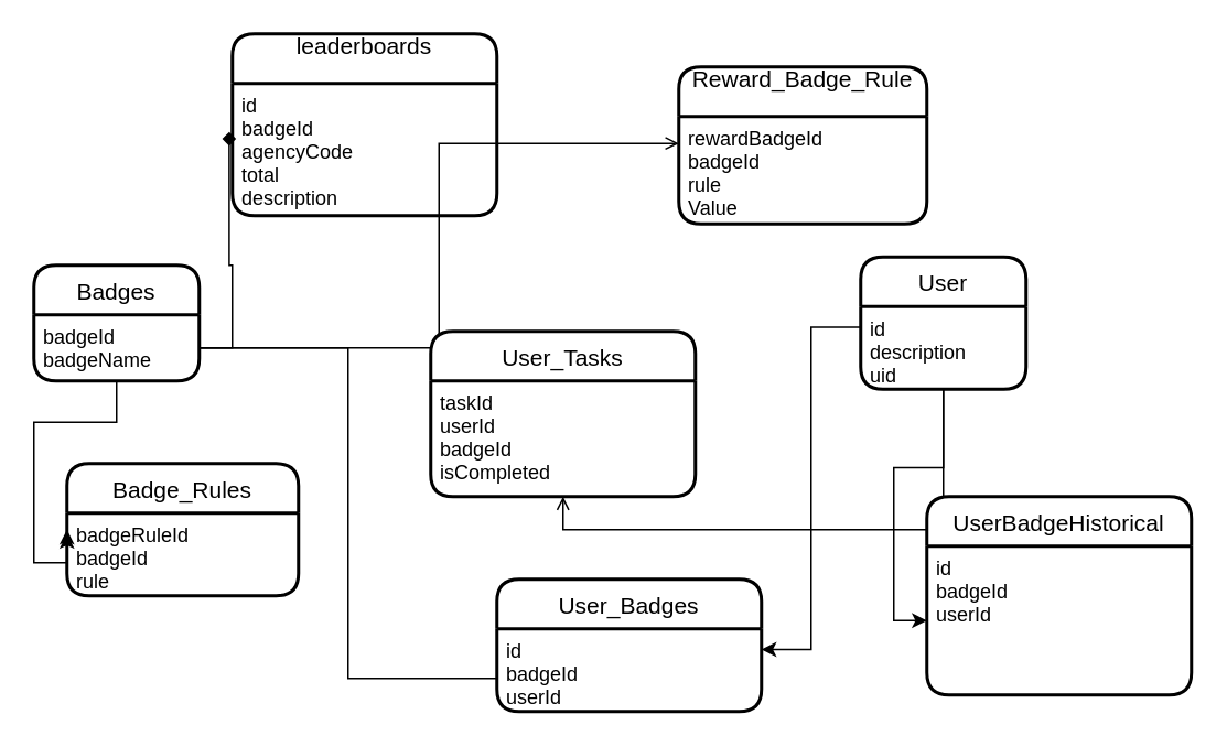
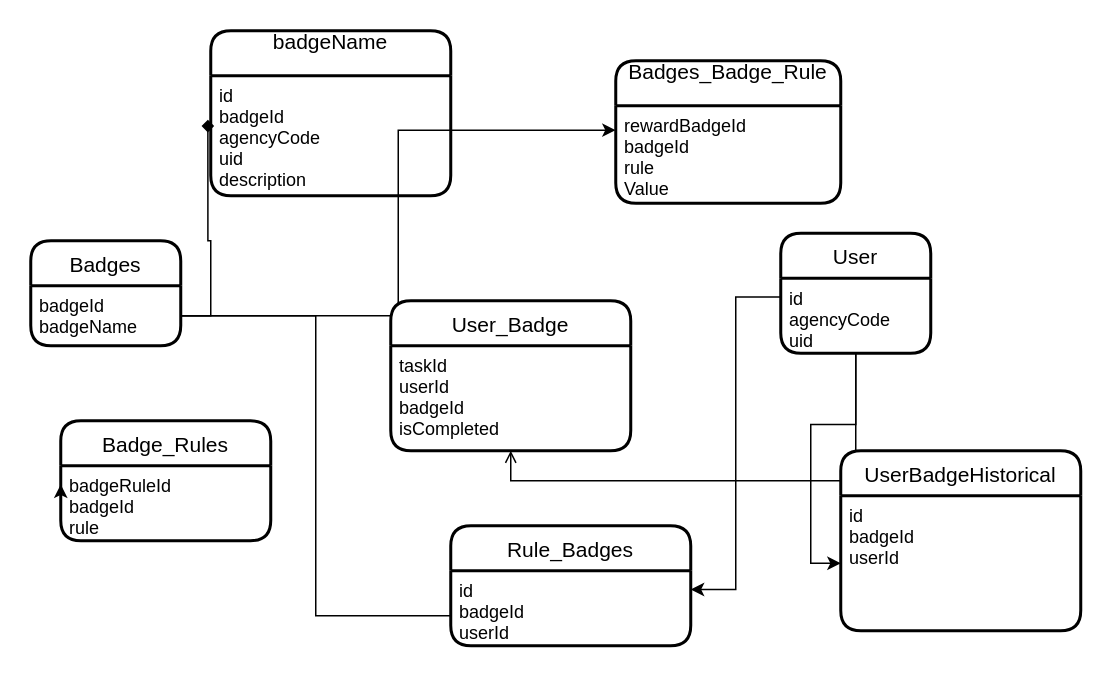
  <mxCell id="0" />
  <mxCell id="1" parent="0" />
- <mxCell id="2" value="" style="edgeStyle=orthogonalEdgeStyle;rounded=0;orthogonalLoop=1;jettySize=auto;html=1;entryX=0;entryY=0.5;entryDx=0;entryDy=0;" edge="1" parent="1" source="3" target="5"><mxGeometry relative="1" as="geometry"><mxPoint x="130" y="260" as="targetPoint" /><Array as="points"><mxPoint x="70" y="255" /><mxPoint x="20" y="255" /><mxPoint x="20" y="340" /><mxPoint x="40" y="340" /></Array></mxGeometry></mxCell>
  <mxCell id="3" value="Badges" style="swimlane;childLayout=stackLayout;horizontal=1;startSize=30;horizontalStack=0;rounded=1;fontSize=14;fontStyle=0;strokeWidth=2;resizeParent=0;resizeLast=1;shadow=0;dashed=0;align=center;" vertex="1" parent="1"><mxGeometry x="20" y="160" width="100" height="70" as="geometry" /></mxCell>
  <mxCell id="4" value="badgeId&#10;badgeName" style="align=left;strokeColor=none;fillColor=none;spacingLeft=4;fontSize=12;verticalAlign=top;resizable=0;rotatable=0;part=1;" vertex="1" parent="3"><mxGeometry y="30" width="100" height="40" as="geometry" /></mxCell>
  <mxCell id="5" value="Badge_Rules" style="swimlane;childLayout=stackLayout;horizontal=1;startSize=30;horizontalStack=0;rounded=1;fontSize=14;fontStyle=0;strokeWidth=2;resizeParent=0;resizeLast=1;shadow=0;dashed=0;align=center;" vertex="1" parent="1"><mxGeometry x="40" y="280" width="140" height="80" as="geometry" /></mxCell>
  <mxCell id="6" value="badgeRuleId&#10;badgeId&#10;rule" style="align=left;strokeColor=none;fillColor=none;spacingLeft=4;fontSize=12;verticalAlign=top;resizable=0;rotatable=0;part=1;" vertex="1" parent="5"><mxGeometry y="30" width="140" height="50" as="geometry" /></mxCell>
  <mxCell id="7" style="edgeStyle=orthogonalEdgeStyle;rounded=0;orthogonalLoop=1;jettySize=auto;html=1;exitX=0;exitY=0.5;exitDx=0;exitDy=0;entryX=0;entryY=0.25;entryDx=0;entryDy=0;" edge="1" parent="5" source="6" target="6"><mxGeometry relative="1" as="geometry" /></mxCell>
- <mxCell id="8" value="Reward_Badge_Rule&#10;" style="swimlane;childLayout=stackLayout;horizontal=1;startSize=30;horizontalStack=0;rounded=1;fontSize=14;fontStyle=0;strokeWidth=2;resizeParent=0;resizeLast=1;shadow=0;dashed=0;align=center;" vertex="1" parent="1"><mxGeometry x="410" y="40" width="150" height="95" as="geometry" /></mxCell>
+ <mxCell id="8" value="Badges_Badge_Rule&#10;" style="swimlane;childLayout=stackLayout;horizontal=1;startSize=30;horizontalStack=0;rounded=1;fontSize=14;fontStyle=0;strokeWidth=2;resizeParent=0;resizeLast=1;shadow=0;dashed=0;align=center;" vertex="1" parent="1"><mxGeometry x="410" y="40" width="150" height="95" as="geometry" /></mxCell>
  <mxCell id="9" value="rewardBadgeId&#10;badgeId&#10;rule&#10;Value" style="align=left;strokeColor=none;fillColor=none;spacingLeft=4;fontSize=12;verticalAlign=top;resizable=0;rotatable=0;part=1;" vertex="1" parent="8"><mxGeometry y="30" width="150" height="65" as="geometry" /></mxCell>
- <mxCell id="10" style="edgeStyle=orthogonalEdgeStyle;rounded=0;orthogonalLoop=1;jettySize=auto;html=1;entryX=0;entryY=0.25;entryDx=0;entryDy=0;endArrow=open;" edge="1" parent="1" source="4" target="9"><mxGeometry relative="1" as="geometry" /></mxCell>
+ <mxCell id="10" style="edgeStyle=orthogonalEdgeStyle;rounded=0;orthogonalLoop=1;jettySize=auto;html=1;entryX=0;entryY=0.25;entryDx=0;entryDy=0;" edge="1" parent="1" source="4" target="9"><mxGeometry relative="1" as="geometry" /></mxCell>
  <mxCell id="11" value="" style="edgeStyle=orthogonalEdgeStyle;rounded=0;orthogonalLoop=1;jettySize=auto;html=1;endArrow=open;" edge="1" parent="1" source="12" target="15"><mxGeometry relative="1" as="geometry"><Array as="points"><mxPoint x="460" y="320" /><mxPoint x="460" y="320" /></Array></mxGeometry></mxCell>
  <mxCell id="12" value="User" style="swimlane;childLayout=stackLayout;horizontal=1;startSize=30;horizontalStack=0;rounded=1;fontSize=14;fontStyle=0;strokeWidth=2;resizeParent=0;resizeLast=1;shadow=0;dashed=0;align=center;" vertex="1" parent="1"><mxGeometry x="520" y="155" width="100" height="80" as="geometry" /></mxCell>
- <mxCell id="13" value="id&#10;description&#10;uid" style="align=left;strokeColor=none;fillColor=none;spacingLeft=4;fontSize=12;verticalAlign=top;resizable=0;rotatable=0;part=1;" vertex="1" parent="12"><mxGeometry y="30" width="100" height="50" as="geometry" /></mxCell>
- <mxCell id="14" value="User_Tasks" style="swimlane;childLayout=stackLayout;horizontal=1;startSize=30;horizontalStack=0;rounded=1;fontSize=14;fontStyle=0;strokeWidth=2;resizeParent=0;resizeLast=1;shadow=0;dashed=0;align=center;" vertex="1" parent="1"><mxGeometry x="260" y="200" width="160" height="100" as="geometry" /></mxCell>
+ <mxCell id="13" value="id&#10;agencyCode&#10;uid" style="align=left;strokeColor=none;fillColor=none;spacingLeft=4;fontSize=12;verticalAlign=top;resizable=0;rotatable=0;part=1;" vertex="1" parent="12"><mxGeometry y="30" width="100" height="50" as="geometry" /></mxCell>
+ <mxCell id="14" value="User_Badge" style="swimlane;childLayout=stackLayout;horizontal=1;startSize=30;horizontalStack=0;rounded=1;fontSize=14;fontStyle=0;strokeWidth=2;resizeParent=0;resizeLast=1;shadow=0;dashed=0;align=center;" vertex="1" parent="1"><mxGeometry x="260" y="200" width="160" height="100" as="geometry" /></mxCell>
  <mxCell id="15" value="taskId&#10;userId&#10;badgeId&#10;isCompleted" style="align=left;strokeColor=none;fillColor=none;spacingLeft=4;fontSize=12;verticalAlign=top;resizable=0;rotatable=0;part=1;" vertex="1" parent="14"><mxGeometry y="30" width="160" height="70" as="geometry" /></mxCell>
- <mxCell id="16" value="User_Badges" style="swimlane;childLayout=stackLayout;horizontal=1;startSize=30;horizontalStack=0;rounded=1;fontSize=14;fontStyle=0;strokeWidth=2;resizeParent=0;resizeLast=1;shadow=0;dashed=0;align=center;" vertex="1" parent="1"><mxGeometry x="300" y="350" width="160" height="80" as="geometry" /></mxCell>
+ <mxCell id="16" value="Rule_Badges" style="swimlane;childLayout=stackLayout;horizontal=1;startSize=30;horizontalStack=0;rounded=1;fontSize=14;fontStyle=0;strokeWidth=2;resizeParent=0;resizeLast=1;shadow=0;dashed=0;align=center;" vertex="1" parent="1"><mxGeometry x="300" y="350" width="160" height="80" as="geometry" /></mxCell>
  <mxCell id="17" value="id&#10;badgeId&#10;userId" style="align=left;strokeColor=none;fillColor=none;spacingLeft=4;fontSize=12;verticalAlign=top;resizable=0;rotatable=0;part=1;" vertex="1" parent="16"><mxGeometry y="30" width="160" height="50" as="geometry" /></mxCell>
  <mxCell id="18" style="edgeStyle=orthogonalEdgeStyle;rounded=0;orthogonalLoop=1;jettySize=auto;html=1;entryX=0;entryY=0.75;entryDx=0;entryDy=0;endArrow=none;" edge="1" parent="1" source="4" target="16"><mxGeometry relative="1" as="geometry" /></mxCell>
  <mxCell id="19" value="" style="edgeStyle=orthogonalEdgeStyle;rounded=0;orthogonalLoop=1;jettySize=auto;html=1;entryX=1;entryY=0.25;entryDx=0;entryDy=0;exitX=0;exitY=0.25;exitDx=0;exitDy=0;" edge="1" parent="1" source="13" target="17"><mxGeometry relative="1" as="geometry" /></mxCell>
- <mxCell id="20" value="leaderboards&#10;" style="swimlane;childLayout=stackLayout;horizontal=1;startSize=30;horizontalStack=0;rounded=1;fontSize=14;fontStyle=0;strokeWidth=2;resizeParent=0;resizeLast=1;shadow=0;dashed=0;align=center;" vertex="1" parent="1"><mxGeometry x="140" y="20" width="160" height="110" as="geometry" /></mxCell>
- <mxCell id="21" value="id&#10;badgeId&#10;agencyCode&#10;total&#10;description" style="align=left;strokeColor=none;fillColor=none;spacingLeft=4;fontSize=12;verticalAlign=top;resizable=0;rotatable=0;part=1;" vertex="1" parent="20"><mxGeometry y="30" width="160" height="80" as="geometry" /></mxCell>
+ <mxCell id="20" value="badgeName&#10;" style="swimlane;childLayout=stackLayout;horizontal=1;startSize=30;horizontalStack=0;rounded=1;fontSize=14;fontStyle=0;strokeWidth=2;resizeParent=0;resizeLast=1;shadow=0;dashed=0;align=center;" vertex="1" parent="1"><mxGeometry x="140" y="20" width="160" height="110" as="geometry" /></mxCell>
+ <mxCell id="21" value="id&#10;badgeId&#10;agencyCode&#10;uid&#10;description" style="align=left;strokeColor=none;fillColor=none;spacingLeft=4;fontSize=12;verticalAlign=top;resizable=0;rotatable=0;part=1;" vertex="1" parent="20"><mxGeometry y="30" width="160" height="80" as="geometry" /></mxCell>
  <mxCell id="22" value="UserBadgeHistorical" style="swimlane;childLayout=stackLayout;horizontal=1;startSize=30;horizontalStack=0;rounded=1;fontSize=14;fontStyle=0;strokeWidth=2;resizeParent=0;resizeLast=1;shadow=0;dashed=0;align=center;" vertex="1" parent="1"><mxGeometry x="560" y="300" width="160" height="120" as="geometry" /></mxCell>
  <mxCell id="23" value="id&#10;badgeId&#10;userId" style="align=left;strokeColor=none;fillColor=none;spacingLeft=4;fontSize=12;verticalAlign=top;resizable=0;rotatable=0;part=1;" vertex="1" parent="22"><mxGeometry y="30" width="160" height="90" as="geometry" /></mxCell>
  <mxCell id="24" value="" style="edgeStyle=orthogonalEdgeStyle;rounded=0;orthogonalLoop=1;jettySize=auto;html=1;entryX=0;entryY=0.5;entryDx=0;entryDy=0;" edge="1" parent="1" source="13" target="23"><mxGeometry relative="1" as="geometry" /></mxCell>
  <mxCell id="25" style="edgeStyle=orthogonalEdgeStyle;rounded=0;orthogonalLoop=1;jettySize=auto;html=1;entryX=-0.012;entryY=0.367;entryDx=0;entryDy=0;entryPerimeter=0;endArrow=diamond;" edge="1" parent="1" source="4" target="21"><mxGeometry relative="1" as="geometry" /></mxCell>
